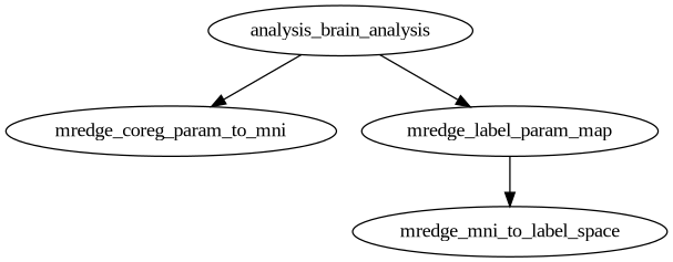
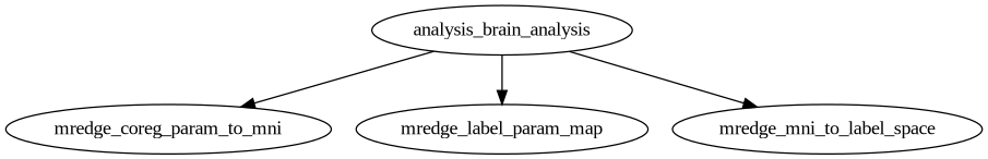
  digraph {
    fontname="Liberation Serif"
    node [fontname="Liberation Serif"]
    edge [fontname="Liberation Serif"]
    n1 [label=analysis_brain_analysis]
    mredge_coreg_param_to_mni
    mredge_label_param_map
    mredge_mni_to_label_space
    n1 -> mredge_coreg_param_to_mni
    n1 -> mredge_label_param_map
-   mredge_label_param_map -> mredge_mni_to_label_space
+   n1 -> mredge_mni_to_label_space
  }
